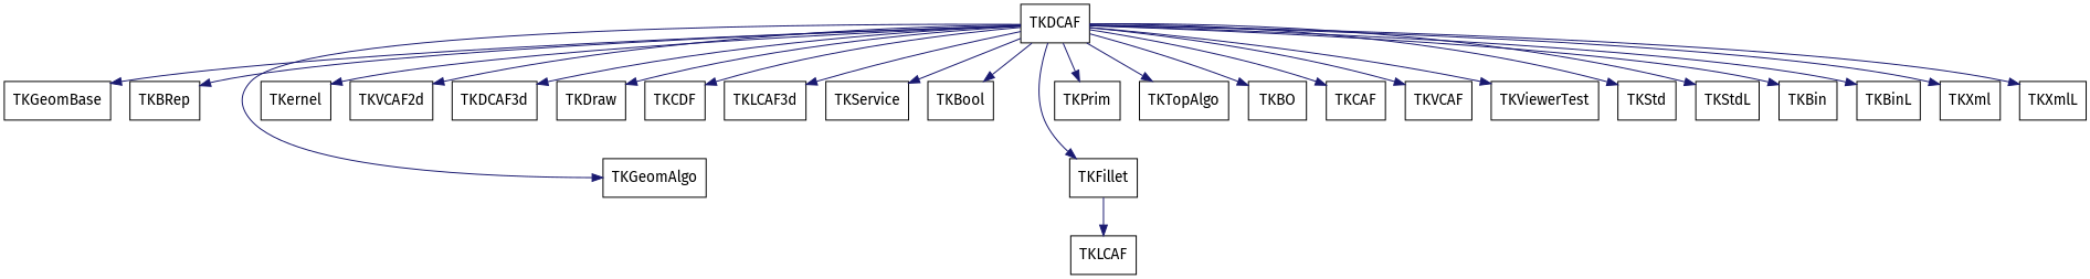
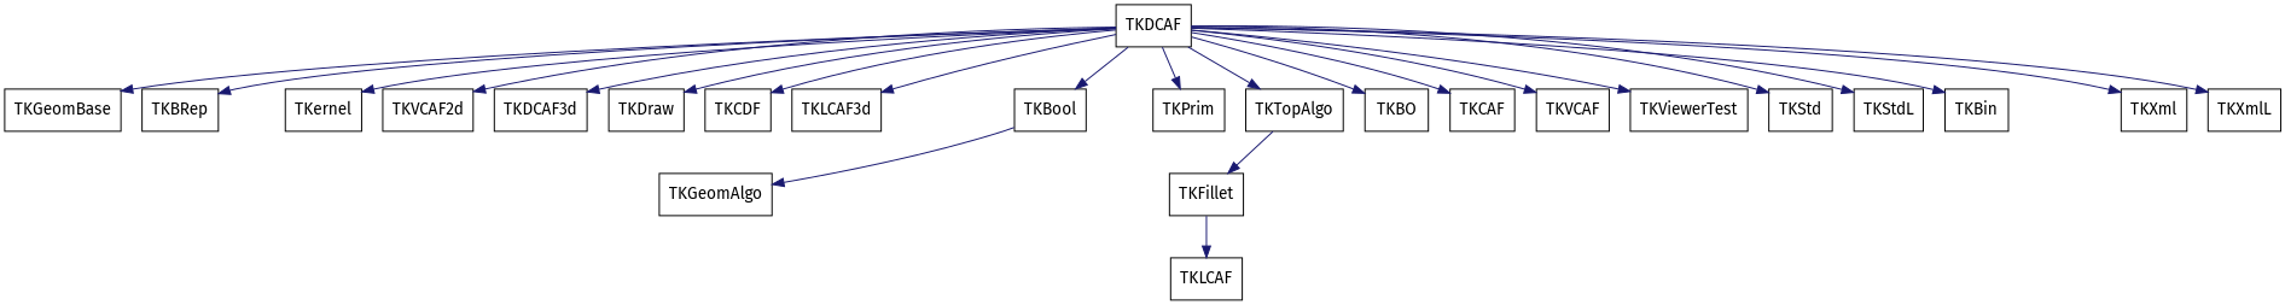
  digraph {
    aspect=1
    fontname="Fira Sans"
    node [fontname="Fira Sans" shape=box]
    edge [color=midnightblue fontname="Fira Sans" style=solid]
    TKDCAF
    TKGeomBase
    TKBRep
    TKGeomAlgo
    TKernel
    n6 [label=TKVCAF2d]
    n7 [label=TKDCAF3d]
    TKDraw
    TKCDF
    n10 [label=TKLCAF3d]
-   TKService
    TKFillet
    TKTopAlgo
    TKPrim
    TKBool
    TKBO
    TKCAF
    TKVCAF
    TKViewerTest
    TKStd
    TKStdL
    TKBin
-   TKBinL
    TKXml
    TKXmlL
    TKLCAF
    TKDCAF -> TKGeomBase
    TKDCAF -> TKBRep
-   TKDCAF -> TKGeomAlgo
+   TKBool -> TKGeomAlgo
    TKDCAF -> TKernel
    TKDCAF -> n6
    TKDCAF -> n7
    TKDCAF -> TKDraw
    TKDCAF -> TKCDF
    TKDCAF -> n10
-   TKDCAF -> TKService
-   TKDCAF -> TKFillet
+   TKTopAlgo -> TKFillet
    TKDCAF -> TKTopAlgo
    TKDCAF -> TKPrim
    TKDCAF -> TKBool
    TKDCAF -> TKBO
    TKDCAF -> TKCAF
    TKDCAF -> TKVCAF
    TKDCAF -> TKViewerTest
    TKDCAF -> TKStd
    TKDCAF -> TKStdL
    TKDCAF -> TKBin
-   TKDCAF -> TKBinL
    TKDCAF -> TKXml
    TKDCAF -> TKXmlL
    TKFillet -> TKLCAF
  }
